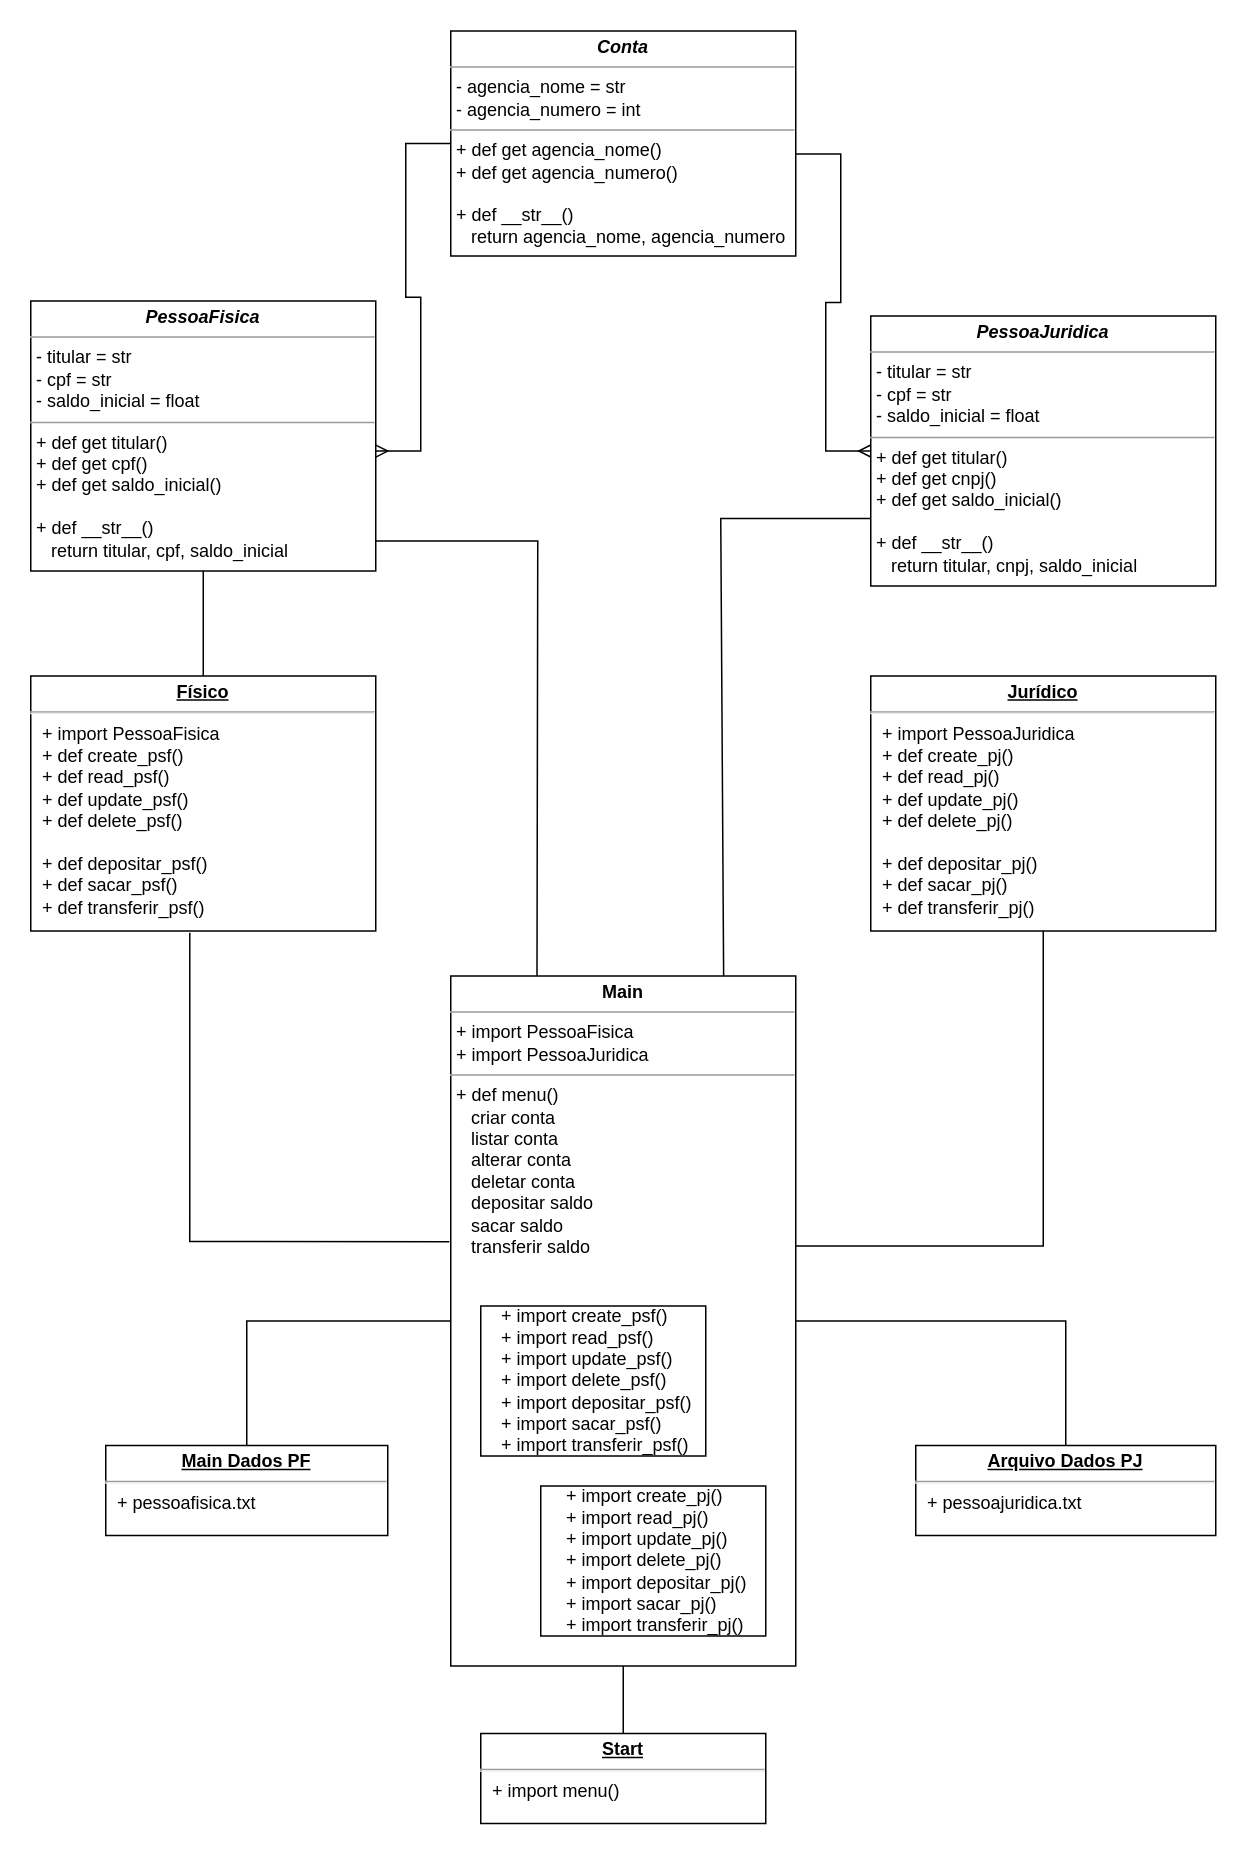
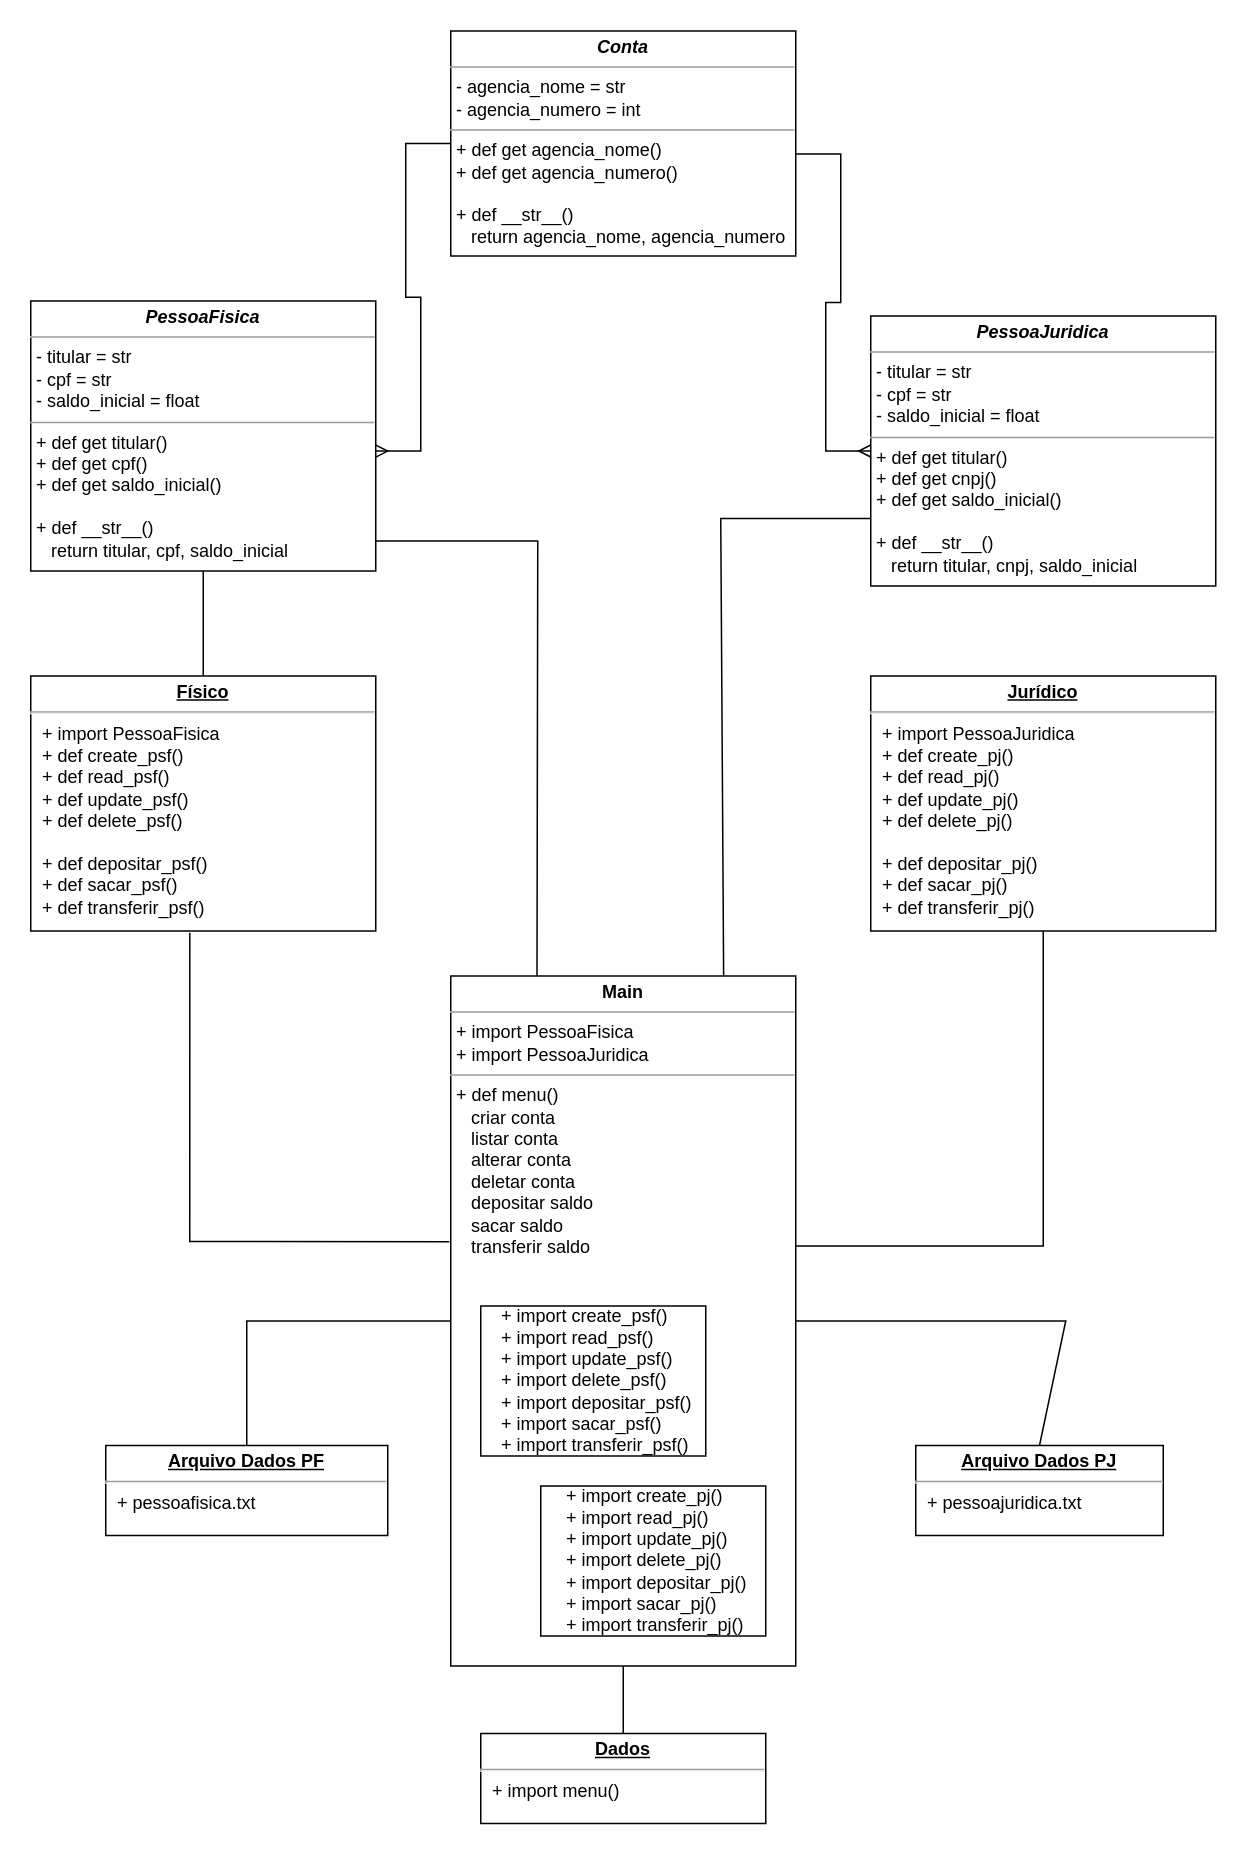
  <mxCell id="0" />
  <mxCell id="1" parent="0" />
  <mxCell id="2" value="&lt;p style=&quot;margin:0px;margin-top:4px;text-align:center;&quot;&gt;&lt;i&gt;&lt;b&gt;Conta&lt;/b&gt;&lt;/i&gt;&lt;/p&gt;&lt;hr size=&quot;1&quot;&gt;&lt;p style=&quot;margin:0px;margin-left:4px;&quot;&gt;- agencia_nome = str&lt;br&gt;- agencia_numero = int&lt;/p&gt;&lt;hr size=&quot;1&quot;&gt;&lt;p style=&quot;margin:0px;margin-left:4px;&quot;&gt;+ def get agencia_nome()&lt;br&gt;+ def get agencia_numero()&lt;/p&gt;&lt;p style=&quot;margin:0px;margin-left:4px;&quot;&gt;&lt;br&gt;&lt;/p&gt;&lt;p style=&quot;margin:0px;margin-left:4px;&quot;&gt;+ def __str__()&lt;/p&gt;&lt;p style=&quot;margin:0px;margin-left:4px;&quot;&gt;&amp;nbsp; &amp;nbsp;return agencia_nome, agencia_numero&lt;/p&gt;" style="verticalAlign=top;align=left;overflow=fill;fontSize=12;fontFamily=Helvetica;html=1;" vertex="1" parent="1"><mxGeometry x="300" y="20" width="230" height="150" as="geometry" /></mxCell>
  <mxCell id="3" value="&lt;p style=&quot;margin:0px;margin-top:4px;text-align:center;&quot;&gt;&lt;i&gt;&lt;b&gt;PessoaFisica&lt;/b&gt;&lt;/i&gt;&lt;/p&gt;&lt;hr size=&quot;1&quot;&gt;&lt;p style=&quot;margin:0px;margin-left:4px;&quot;&gt;- titular = str&lt;/p&gt;&lt;p style=&quot;margin:0px;margin-left:4px;&quot;&gt;- cpf = str&lt;br&gt;- saldo_inicial = float&lt;/p&gt;&lt;hr size=&quot;1&quot;&gt;&lt;p style=&quot;margin:0px;margin-left:4px;&quot;&gt;+ def get titular()&lt;br&gt;+ def get cpf()&lt;/p&gt;&lt;p style=&quot;margin:0px;margin-left:4px;&quot;&gt;+ def get saldo_inicial()&lt;/p&gt;&lt;p style=&quot;margin:0px;margin-left:4px;&quot;&gt;&lt;br&gt;&lt;/p&gt;&lt;p style=&quot;margin:0px;margin-left:4px;&quot;&gt;+ def __str__()&lt;/p&gt;&lt;p style=&quot;margin:0px;margin-left:4px;&quot;&gt;&amp;nbsp; &amp;nbsp;return titular, cpf, saldo_inicial&lt;/p&gt;" style="verticalAlign=top;align=left;overflow=fill;fontSize=12;fontFamily=Helvetica;html=1;" vertex="1" parent="1"><mxGeometry x="20" y="200" width="230" height="180" as="geometry" /></mxCell>
  <mxCell id="4" value="&lt;p style=&quot;margin:0px;margin-top:4px;text-align:center;&quot;&gt;&lt;i&gt;&lt;b&gt;PessoaJuridica&lt;/b&gt;&lt;/i&gt;&lt;/p&gt;&lt;hr size=&quot;1&quot;&gt;&lt;p style=&quot;margin: 0px 0px 0px 4px;&quot;&gt;- titular = str&lt;/p&gt;&lt;p style=&quot;margin: 0px 0px 0px 4px;&quot;&gt;- cpf = str&lt;br&gt;- saldo_inicial = float&lt;/p&gt;&lt;hr size=&quot;1&quot;&gt;&lt;p style=&quot;margin: 0px 0px 0px 4px;&quot;&gt;+ def get titular()&lt;br&gt;+ def get cnpj()&lt;/p&gt;&lt;p style=&quot;margin: 0px 0px 0px 4px;&quot;&gt;+ def get saldo_inicial()&lt;/p&gt;&lt;p style=&quot;margin: 0px 0px 0px 4px;&quot;&gt;&lt;br&gt;&lt;/p&gt;&lt;p style=&quot;margin: 0px 0px 0px 4px;&quot;&gt;+ def __str__()&lt;/p&gt;&lt;p style=&quot;margin: 0px 0px 0px 4px;&quot;&gt;&amp;nbsp; &amp;nbsp;return titular, cnpj, saldo_inicial&lt;/p&gt;" style="verticalAlign=top;align=left;overflow=fill;fontSize=12;fontFamily=Helvetica;html=1;" vertex="1" parent="1"><mxGeometry x="580" y="210" width="230" height="180" as="geometry" /></mxCell>
  <mxCell id="5" value="&lt;p style=&quot;margin:0px;margin-top:4px;text-align:center;text-decoration:underline;&quot;&gt;&lt;b&gt;Físico&lt;/b&gt;&lt;/p&gt;&lt;hr&gt;&lt;p style=&quot;margin:0px;margin-left:8px;&quot;&gt;+ import PessoaFisica&lt;/p&gt;&lt;p style=&quot;margin:0px;margin-left:8px;&quot;&gt;+ def create_psf()&lt;/p&gt;&lt;p style=&quot;margin:0px;margin-left:8px;&quot;&gt;+ def read_psf()&lt;/p&gt;&lt;p style=&quot;margin:0px;margin-left:8px;&quot;&gt;+ def update_psf()&lt;/p&gt;&lt;p style=&quot;margin:0px;margin-left:8px;&quot;&gt;+ def delete_psf()&lt;/p&gt;&lt;p style=&quot;margin:0px;margin-left:8px;&quot;&gt;&lt;br&gt;&lt;/p&gt;&lt;p style=&quot;margin:0px;margin-left:8px;&quot;&gt;+ def depositar_psf()&lt;/p&gt;&lt;p style=&quot;margin:0px;margin-left:8px;&quot;&gt;+ def sacar_psf()&lt;/p&gt;&lt;p style=&quot;margin:0px;margin-left:8px;&quot;&gt;+ def transferir_psf()&lt;/p&gt;&lt;p style=&quot;margin:0px;margin-left:8px;&quot;&gt;&lt;br&gt;&lt;/p&gt;" style="verticalAlign=top;align=left;overflow=fill;fontSize=12;fontFamily=Helvetica;html=1;" vertex="1" parent="1"><mxGeometry x="20" y="450" width="230" height="170" as="geometry" /></mxCell>
  <mxCell id="6" value="&lt;p style=&quot;margin:0px;margin-top:4px;text-align:center;text-decoration:underline;&quot;&gt;&lt;b&gt;Jurídico&lt;/b&gt;&lt;/p&gt;&lt;hr&gt;&lt;p style=&quot;margin:0px;margin-left:8px;&quot;&gt;+ import PessoaJuridica&lt;/p&gt;&lt;p style=&quot;margin:0px;margin-left:8px;&quot;&gt;+ def create_pj()&lt;/p&gt;&lt;p style=&quot;margin:0px;margin-left:8px;&quot;&gt;+ def read_pj()&lt;/p&gt;&lt;p style=&quot;margin:0px;margin-left:8px;&quot;&gt;+ def update_pj()&lt;/p&gt;&lt;p style=&quot;margin:0px;margin-left:8px;&quot;&gt;+ def delete_pj()&lt;/p&gt;&lt;p style=&quot;margin:0px;margin-left:8px;&quot;&gt;&lt;br&gt;&lt;/p&gt;&lt;p style=&quot;margin:0px;margin-left:8px;&quot;&gt;+ def depositar_pj()&lt;/p&gt;&lt;p style=&quot;margin:0px;margin-left:8px;&quot;&gt;+ def sacar_pj()&lt;/p&gt;&lt;p style=&quot;margin:0px;margin-left:8px;&quot;&gt;+ def transferir_pj()&lt;/p&gt;&lt;p style=&quot;margin:0px;margin-left:8px;&quot;&gt;&lt;br&gt;&lt;/p&gt;" style="verticalAlign=top;align=left;overflow=fill;fontSize=12;fontFamily=Helvetica;html=1;" vertex="1" parent="1"><mxGeometry x="580" y="450" width="230" height="170" as="geometry" /></mxCell>
  <mxCell id="7" value="&lt;p style=&quot;margin:0px;margin-top:4px;text-align:center;&quot;&gt;&lt;b&gt;Main&lt;/b&gt;&lt;/p&gt;&lt;hr size=&quot;1&quot;&gt;&lt;p style=&quot;margin:0px;margin-left:4px;&quot;&gt;+ import PessoaFisica&lt;br&gt;+ import PessoaJuridica&lt;/p&gt;&lt;hr size=&quot;1&quot;&gt;&lt;p style=&quot;margin:0px;margin-left:4px;&quot;&gt;&lt;span style=&quot;background-color: initial;&quot;&gt;+ def menu()&lt;/span&gt;&lt;br&gt;&lt;/p&gt;&lt;p style=&quot;margin:0px;margin-left:4px;&quot;&gt;&lt;span style=&quot;background-color: initial;&quot;&gt;&amp;nbsp; &amp;nbsp;criar conta&lt;/span&gt;&lt;br&gt;&lt;/p&gt;&lt;p style=&quot;margin:0px;margin-left:4px;&quot;&gt;&amp;nbsp; &amp;nbsp;listar conta&lt;/p&gt;&lt;p style=&quot;margin:0px;margin-left:4px;&quot;&gt;&amp;nbsp; &amp;nbsp;alterar conta&lt;/p&gt;&lt;p style=&quot;margin:0px;margin-left:4px;&quot;&gt;&amp;nbsp; &amp;nbsp;deletar conta&lt;/p&gt;&lt;p style=&quot;margin:0px;margin-left:4px;&quot;&gt;&amp;nbsp; &amp;nbsp;depositar saldo&lt;/p&gt;&lt;p style=&quot;margin:0px;margin-left:4px;&quot;&gt;&amp;nbsp; &amp;nbsp;sacar saldo&lt;/p&gt;&lt;p style=&quot;margin:0px;margin-left:4px;&quot;&gt;&amp;nbsp; &amp;nbsp;transferir saldo&lt;/p&gt;&lt;p style=&quot;margin:0px;margin-left:4px;&quot;&gt;&lt;br&gt;&lt;/p&gt;&lt;p style=&quot;margin: 0px 0px 0px 4px;&quot;&gt;&lt;br&gt;&lt;/p&gt;" style="verticalAlign=top;align=left;overflow=fill;fontSize=12;fontFamily=Helvetica;html=1;" vertex="1" parent="1"><mxGeometry x="300" y="650" width="230" height="460" as="geometry" /></mxCell>
- <mxCell id="8" value="&lt;p style=&quot;margin:0px;margin-top:4px;text-align:center;text-decoration:underline;&quot;&gt;&lt;b&gt;Main Dados PF&lt;/b&gt;&lt;/p&gt;&lt;hr&gt;&lt;p style=&quot;margin:0px;margin-left:8px;&quot;&gt;+ pessoafisica.txt&lt;/p&gt;" style="verticalAlign=top;align=left;overflow=fill;fontSize=12;fontFamily=Helvetica;html=1;" vertex="1" parent="1"><mxGeometry x="70" y="963" width="188" height="60" as="geometry" /></mxCell>
- <mxCell id="9" value="&lt;p style=&quot;margin:0px;margin-top:4px;text-align:center;text-decoration:underline;&quot;&gt;&lt;b&gt;Arquivo Dados PJ&lt;/b&gt;&lt;/p&gt;&lt;hr&gt;&lt;p style=&quot;margin:0px;margin-left:8px;&quot;&gt;+ pessoajuridica.txt&lt;/p&gt;" style="verticalAlign=top;align=left;overflow=fill;fontSize=12;fontFamily=Helvetica;html=1;" vertex="1" parent="1"><mxGeometry x="610" y="963" width="200" height="60" as="geometry" /></mxCell>
+ <mxCell id="8" value="&lt;p style=&quot;margin:0px;margin-top:4px;text-align:center;text-decoration:underline;&quot;&gt;&lt;b&gt;Arquivo Dados PF&lt;/b&gt;&lt;/p&gt;&lt;hr&gt;&lt;p style=&quot;margin:0px;margin-left:8px;&quot;&gt;+ pessoafisica.txt&lt;/p&gt;" style="verticalAlign=top;align=left;overflow=fill;fontSize=12;fontFamily=Helvetica;html=1;" vertex="1" parent="1"><mxGeometry x="70" y="963" width="188" height="60" as="geometry" /></mxCell>
+ <mxCell id="9" value="&lt;p style=&quot;margin:0px;margin-top:4px;text-align:center;text-decoration:underline;&quot;&gt;&lt;b&gt;Arquivo Dados PJ&lt;/b&gt;&lt;/p&gt;&lt;hr&gt;&lt;p style=&quot;margin:0px;margin-left:8px;&quot;&gt;+ pessoajuridica.txt&lt;/p&gt;" style="verticalAlign=top;align=left;overflow=fill;fontSize=12;fontFamily=Helvetica;html=1;" vertex="1" parent="1"><mxGeometry x="610" y="963" width="165" height="60" as="geometry" /></mxCell>
  <mxCell id="10" value="&lt;p style=&quot;text-align: left; margin: 0px 0px 0px 4px;&quot;&gt;+ import create_psf()&lt;br&gt;+ import read_psf()&lt;/p&gt;&lt;p style=&quot;text-align: left; margin: 0px 0px 0px 4px;&quot;&gt;+ import update_psf()&lt;/p&gt;&lt;p style=&quot;text-align: left; margin: 0px 0px 0px 4px;&quot;&gt;+ import delete_psf()&lt;/p&gt;&lt;p style=&quot;text-align: left; margin: 0px 0px 0px 4px;&quot;&gt;+ import depositar_psf()&lt;/p&gt;&lt;p style=&quot;text-align: left; margin: 0px 0px 0px 4px;&quot;&gt;+ import sacar_psf()&lt;/p&gt;&lt;p style=&quot;text-align: left; margin: 0px 0px 0px 4px;&quot;&gt;+ import transferir_psf()&lt;/p&gt;" style="html=1;" vertex="1" parent="1"><mxGeometry x="320" y="870" width="150" height="100" as="geometry" /></mxCell>
  <mxCell id="11" value="&lt;p style=&quot;text-align: left; margin: 0px 0px 0px 4px;&quot;&gt;+ import create_pj()&lt;br&gt;+ import read_pj()&lt;/p&gt;&lt;p style=&quot;text-align: left; margin: 0px 0px 0px 4px;&quot;&gt;+ import update_pj()&lt;/p&gt;&lt;p style=&quot;text-align: left; margin: 0px 0px 0px 4px;&quot;&gt;+ import delete_pj()&lt;/p&gt;&lt;p style=&quot;text-align: left; margin: 0px 0px 0px 4px;&quot;&gt;+ import depositar_pj()&lt;/p&gt;&lt;p style=&quot;text-align: left; margin: 0px 0px 0px 4px;&quot;&gt;+ import sacar_pj()&lt;/p&gt;&lt;p style=&quot;text-align: left; margin: 0px 0px 0px 4px;&quot;&gt;+ import transferir_pj()&lt;/p&gt;" style="html=1;" vertex="1" parent="1"><mxGeometry x="360" y="990" width="150" height="100" as="geometry" /></mxCell>
- <mxCell id="12" value="&lt;p style=&quot;margin:0px;margin-top:4px;text-align:center;text-decoration:underline;&quot;&gt;&lt;b&gt;Start&lt;/b&gt;&lt;/p&gt;&lt;hr&gt;&lt;p style=&quot;margin:0px;margin-left:8px;&quot;&gt;+ import menu()&lt;/p&gt;" style="verticalAlign=top;align=left;overflow=fill;fontSize=12;fontFamily=Helvetica;html=1;" vertex="1" parent="1"><mxGeometry x="320" y="1155" width="190" height="60" as="geometry" /></mxCell>
+ <mxCell id="12" value="&lt;p style=&quot;margin:0px;margin-top:4px;text-align:center;text-decoration:underline;&quot;&gt;&lt;b&gt;Dados&lt;/b&gt;&lt;/p&gt;&lt;hr&gt;&lt;p style=&quot;margin:0px;margin-left:8px;&quot;&gt;+ import menu()&lt;/p&gt;" style="verticalAlign=top;align=left;overflow=fill;fontSize=12;fontFamily=Helvetica;html=1;" vertex="1" parent="1"><mxGeometry x="320" y="1155" width="190" height="60" as="geometry" /></mxCell>
  <mxCell id="13" value="" style="edgeStyle=entityRelationEdgeStyle;fontSize=12;html=1;endArrow=ERmany;rounded=0;entryX=1;entryY=0.556;entryDx=0;entryDy=0;exitX=0;exitY=0.5;exitDx=0;exitDy=0;entryPerimeter=0;" edge="1" parent="1" source="2" target="3"><mxGeometry width="100" height="100" relative="1" as="geometry"><mxPoint x="200" y="100" as="sourcePoint" /><mxPoint x="450" y="-20" as="targetPoint" /></mxGeometry></mxCell>
  <mxCell id="14" value="" style="edgeStyle=entityRelationEdgeStyle;fontSize=12;html=1;endArrow=ERmany;rounded=0;" edge="1" parent="1" target="4"><mxGeometry width="100" height="100" relative="1" as="geometry"><mxPoint x="530" y="102" as="sourcePoint" /><mxPoint x="450" y="-20" as="targetPoint" /></mxGeometry></mxCell>
  <mxCell id="15" value="" style="endArrow=none;html=1;rounded=0;entryX=0.5;entryY=1;entryDx=0;entryDy=0;" edge="1" parent="1" source="5" target="3"><mxGeometry relative="1" as="geometry"><mxPoint x="320" y="530" as="sourcePoint" /><mxPoint x="480" y="530" as="targetPoint" /></mxGeometry></mxCell>
  <mxCell id="16" value="" style="endArrow=none;html=1;rounded=0;entryX=0.791;entryY=0;entryDx=0;entryDy=0;entryPerimeter=0;exitX=0;exitY=0.75;exitDx=0;exitDy=0;" edge="1" parent="1" source="4" target="7"><mxGeometry relative="1" as="geometry"><mxPoint x="580" y="360" as="sourcePoint" /><mxPoint x="480" y="530" as="targetPoint" /><Array as="points"><mxPoint x="480" y="345" /></Array></mxGeometry></mxCell>
  <mxCell id="17" value="" style="endArrow=none;html=1;rounded=0;entryX=0.25;entryY=0;entryDx=0;entryDy=0;" edge="1" parent="1" target="7"><mxGeometry relative="1" as="geometry"><mxPoint x="250" y="360" as="sourcePoint" /><mxPoint x="480" y="530" as="targetPoint" /><Array as="points"><mxPoint x="358" y="360" /></Array></mxGeometry></mxCell>
  <mxCell id="18" value="" style="endArrow=none;html=1;rounded=0;exitX=-0.004;exitY=0.385;exitDx=0;exitDy=0;exitPerimeter=0;entryX=0.461;entryY=1.007;entryDx=0;entryDy=0;entryPerimeter=0;" edge="1" parent="1" source="7" target="5"><mxGeometry width="50" height="50" relative="1" as="geometry"><mxPoint x="90" y="650" as="sourcePoint" /><mxPoint x="140" y="600" as="targetPoint" /><Array as="points"><mxPoint x="126" y="827" /></Array></mxGeometry></mxCell>
  <mxCell id="19" value="" style="endArrow=none;html=1;rounded=0;entryX=0.5;entryY=1;entryDx=0;entryDy=0;" edge="1" parent="1" target="6"><mxGeometry width="50" height="50" relative="1" as="geometry"><mxPoint x="530" y="830" as="sourcePoint" /><mxPoint x="430" y="700" as="targetPoint" /><Array as="points"><mxPoint x="695" y="830" /></Array></mxGeometry></mxCell>
  <mxCell id="20" value="" style="endArrow=none;html=1;rounded=0;exitX=0.5;exitY=0;exitDx=0;exitDy=0;entryX=0;entryY=0.5;entryDx=0;entryDy=0;" edge="1" parent="1" source="8" target="7"><mxGeometry width="50" height="50" relative="1" as="geometry"><mxPoint x="160" y="960" as="sourcePoint" /><mxPoint x="300" y="920" as="targetPoint" /><Array as="points"><mxPoint x="164" y="880" /></Array></mxGeometry></mxCell>
  <mxCell id="21" value="" style="endArrow=none;html=1;rounded=0;exitX=0.5;exitY=1;exitDx=0;exitDy=0;entryX=0.5;entryY=0;entryDx=0;entryDy=0;" edge="1" parent="1" source="7" target="12"><mxGeometry width="50" height="50" relative="1" as="geometry"><mxPoint x="420" y="1110" as="sourcePoint" /><mxPoint x="408" y="1157" as="targetPoint" /></mxGeometry></mxCell>
  <mxCell id="22" value="" style="endArrow=none;html=1;rounded=0;exitX=1;exitY=0.5;exitDx=0;exitDy=0;entryX=0.5;entryY=0;entryDx=0;entryDy=0;" edge="1" parent="1" source="7" target="9"><mxGeometry width="50" height="50" relative="1" as="geometry"><mxPoint x="550" y="973" as="sourcePoint" /><mxPoint x="700" y="960" as="targetPoint" /><Array as="points"><mxPoint x="710" y="880" /></Array></mxGeometry></mxCell>
